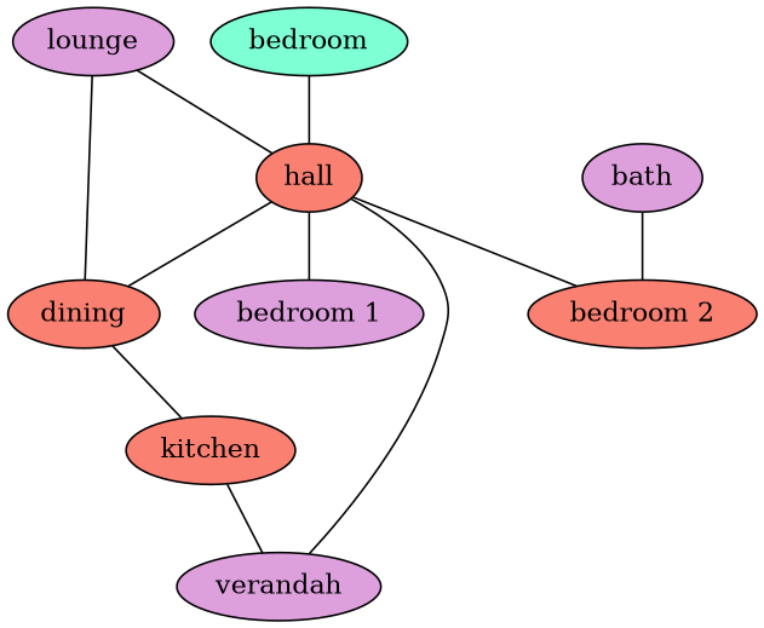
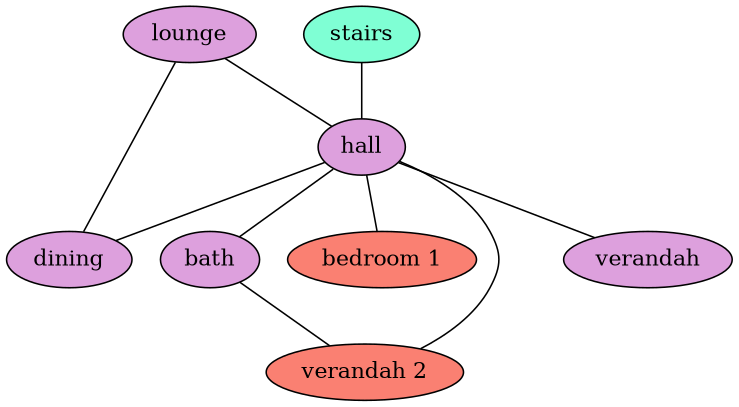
  graph {
    node [fillcolor=plum style=filled]
    lounge
-   hall [fillcolor=salmon]
-   dining [fillcolor=salmon]
+   hall
+   dining
    bath
-   "bedroom 1"
-   "bedroom 2" [fillcolor=salmon]
+   "bedroom 1" [fillcolor=salmon]
+   "bedroom 2" [fillcolor=salmon label="verandah 2"]
    verandah
-   kitchen [fillcolor=salmon]
-   stairs [fillcolor=aquamarine label=bedroom]
+   stairs [fillcolor=aquamarine]
    lounge -- hall
    lounge -- dining
    hall -- dining
+   hall -- bath
    hall -- "bedroom 1"
    hall -- "bedroom 2"
    hall -- verandah
-   dining -- kitchen
    bath -- "bedroom 2"
-   kitchen -- verandah
    stairs -- hall
  }
